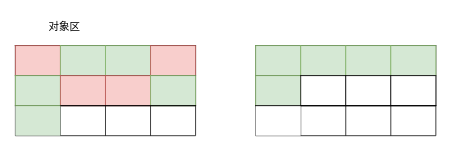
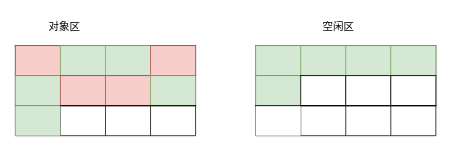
  <mxCell id="0" />
  <mxCell id="1" parent="0" />
  <mxCell id="2" value="" style="shape=table;startSize=0;container=1;collapsible=0;childLayout=tableLayout;labelBackgroundColor=none;rounded=1;top=1;" vertex="1" parent="1"><mxGeometry x="20" y="60" width="240" height="120" as="geometry" /></mxCell>
  <mxCell id="3" value="" style="shape=tableRow;horizontal=0;startSize=0;swimlaneHead=0;swimlaneBody=0;top=1;left=0;bottom=0;right=0;collapsible=0;dropTarget=0;fillColor=none;points=[[0,0.5],[1,0.5]];portConstraint=eastwest;labelBackgroundColor=none;rounded=1;" vertex="1" parent="2"><mxGeometry width="240" height="40" as="geometry" /></mxCell>
  <mxCell id="4" value="" style="shape=partialRectangle;html=1;whiteSpace=wrap;connectable=0;overflow=hidden;fillColor=#f8cecc;top=1;left=1;bottom=1;right=1;pointerEvents=1;labelBackgroundColor=none;rounded=1;strokeColor=#b85450;" vertex="1" parent="3"><mxGeometry width="60" height="40" as="geometry"><mxRectangle width="60" height="40" as="alternateBounds" /></mxGeometry></mxCell>
  <mxCell id="5" value="" style="shape=partialRectangle;html=1;whiteSpace=wrap;connectable=0;overflow=hidden;fillColor=#d5e8d4;top=1;left=1;bottom=1;right=1;pointerEvents=1;labelBackgroundColor=none;rounded=1;strokeColor=#82b366;" vertex="1" parent="3"><mxGeometry x="60" width="60" height="40" as="geometry"><mxRectangle width="60" height="40" as="alternateBounds" /></mxGeometry></mxCell>
  <mxCell id="6" value="" style="shape=partialRectangle;html=1;whiteSpace=wrap;connectable=0;overflow=hidden;fillColor=#d5e8d4;top=1;left=1;bottom=1;right=1;pointerEvents=1;labelBackgroundColor=none;rounded=1;strokeColor=#82b366;" vertex="1" parent="3"><mxGeometry x="120" width="60" height="40" as="geometry"><mxRectangle width="60" height="40" as="alternateBounds" /></mxGeometry></mxCell>
  <mxCell id="7" value="" style="shape=partialRectangle;html=1;whiteSpace=wrap;connectable=0;overflow=hidden;fillColor=#f8cecc;top=1;left=1;bottom=1;right=1;pointerEvents=1;labelBackgroundColor=none;rounded=1;strokeColor=#b85450;" vertex="1" parent="3"><mxGeometry x="180" width="60" height="40" as="geometry"><mxRectangle width="60" height="40" as="alternateBounds" /></mxGeometry></mxCell>
  <mxCell id="8" value="" style="shape=tableRow;horizontal=0;startSize=0;swimlaneHead=0;swimlaneBody=0;top=1;left=0;bottom=0;right=0;collapsible=0;dropTarget=0;fillColor=none;points=[[0,0.5],[1,0.5]];portConstraint=eastwest;labelBackgroundColor=none;rounded=1;" vertex="1" parent="2"><mxGeometry y="40" width="240" height="40" as="geometry" /></mxCell>
  <mxCell id="9" value="" style="shape=partialRectangle;html=1;whiteSpace=wrap;connectable=0;overflow=hidden;fillColor=#d5e8d4;top=1;left=1;bottom=1;right=1;pointerEvents=1;labelBackgroundColor=none;rounded=1;strokeColor=#82b366;" vertex="1" parent="8"><mxGeometry width="60" height="40" as="geometry"><mxRectangle width="60" height="40" as="alternateBounds" /></mxGeometry></mxCell>
  <mxCell id="10" value="" style="shape=partialRectangle;html=1;whiteSpace=wrap;connectable=0;overflow=hidden;fillColor=#f8cecc;top=1;left=1;bottom=1;right=1;pointerEvents=1;labelBackgroundColor=none;rounded=1;strokeColor=#b85450;" vertex="1" parent="8"><mxGeometry x="60" width="60" height="40" as="geometry"><mxRectangle width="60" height="40" as="alternateBounds" /></mxGeometry></mxCell>
  <mxCell id="11" value="" style="shape=partialRectangle;html=1;whiteSpace=wrap;connectable=0;overflow=hidden;fillColor=#f8cecc;top=1;left=1;bottom=1;right=1;pointerEvents=1;labelBackgroundColor=none;rounded=1;strokeColor=#b85450;" vertex="1" parent="8"><mxGeometry x="120" width="60" height="40" as="geometry"><mxRectangle width="60" height="40" as="alternateBounds" /></mxGeometry></mxCell>
  <mxCell id="12" value="" style="shape=partialRectangle;html=1;whiteSpace=wrap;connectable=0;overflow=hidden;fillColor=#d5e8d4;top=1;left=1;bottom=1;right=1;pointerEvents=1;labelBackgroundColor=none;rounded=1;strokeColor=#82b366;" vertex="1" parent="8"><mxGeometry x="180" width="60" height="40" as="geometry"><mxRectangle width="60" height="40" as="alternateBounds" /></mxGeometry></mxCell>
  <mxCell id="13" value="" style="shape=tableRow;horizontal=0;startSize=0;swimlaneHead=0;swimlaneBody=0;top=1;left=0;bottom=0;right=0;collapsible=0;dropTarget=0;fillColor=none;points=[[0,0.5],[1,0.5]];portConstraint=eastwest;labelBackgroundColor=none;rounded=1;" vertex="1" parent="2"><mxGeometry y="80" width="240" height="40" as="geometry" /></mxCell>
  <mxCell id="14" value="" style="shape=partialRectangle;html=1;whiteSpace=wrap;connectable=0;overflow=hidden;fillColor=#d5e8d4;top=1;left=0;bottom=0;right=0;pointerEvents=1;labelBackgroundColor=none;rounded=1;strokeColor=#82b366;" vertex="1" parent="13"><mxGeometry width="60" height="40" as="geometry"><mxRectangle width="60" height="40" as="alternateBounds" /></mxGeometry></mxCell>
  <mxCell id="15" value="" style="shape=partialRectangle;html=1;whiteSpace=wrap;connectable=0;overflow=hidden;fillColor=none;top=1;left=0;bottom=0;right=0;pointerEvents=1;labelBackgroundColor=none;rounded=1;" vertex="1" parent="13"><mxGeometry x="60" width="60" height="40" as="geometry"><mxRectangle width="60" height="40" as="alternateBounds" /></mxGeometry></mxCell>
  <mxCell id="16" value="" style="shape=partialRectangle;html=1;whiteSpace=wrap;connectable=0;overflow=hidden;fillColor=none;top=1;left=0;bottom=0;right=0;pointerEvents=1;labelBackgroundColor=none;rounded=1;" vertex="1" parent="13"><mxGeometry x="120" width="60" height="40" as="geometry"><mxRectangle width="60" height="40" as="alternateBounds" /></mxGeometry></mxCell>
  <mxCell id="17" value="" style="shape=partialRectangle;html=1;whiteSpace=wrap;connectable=0;overflow=hidden;fillColor=none;top=1;left=0;bottom=0;right=0;pointerEvents=1;labelBackgroundColor=none;rounded=1;" vertex="1" parent="13"><mxGeometry x="180" width="60" height="40" as="geometry"><mxRectangle width="60" height="40" as="alternateBounds" /></mxGeometry></mxCell>
  <mxCell id="18" value="" style="shape=table;startSize=0;container=1;collapsible=0;childLayout=tableLayout;labelBackgroundColor=none;rounded=1;top=1;" vertex="1" parent="1"><mxGeometry x="340" y="60" width="240" height="120" as="geometry" /></mxCell>
  <mxCell id="19" value="" style="shape=tableRow;horizontal=0;startSize=0;swimlaneHead=0;swimlaneBody=0;top=1;left=0;bottom=0;right=0;collapsible=0;dropTarget=0;fillColor=none;points=[[0,0.5],[1,0.5]];portConstraint=eastwest;labelBackgroundColor=none;rounded=1;" vertex="1" parent="18"><mxGeometry width="240" height="40" as="geometry" /></mxCell>
  <mxCell id="20" value="" style="shape=partialRectangle;html=1;whiteSpace=wrap;connectable=0;overflow=hidden;fillColor=#d5e8d4;top=1;left=1;bottom=1;right=1;pointerEvents=1;labelBackgroundColor=none;rounded=1;strokeColor=#82b366;" vertex="1" parent="19"><mxGeometry width="60" height="40" as="geometry"><mxRectangle width="60" height="40" as="alternateBounds" /></mxGeometry></mxCell>
  <mxCell id="21" value="" style="shape=partialRectangle;html=1;whiteSpace=wrap;connectable=0;overflow=hidden;fillColor=#d5e8d4;top=1;left=1;bottom=1;right=1;pointerEvents=1;labelBackgroundColor=none;rounded=1;strokeColor=#82b366;" vertex="1" parent="19"><mxGeometry x="60" width="60" height="40" as="geometry"><mxRectangle width="60" height="40" as="alternateBounds" /></mxGeometry></mxCell>
  <mxCell id="22" value="" style="shape=partialRectangle;html=1;whiteSpace=wrap;connectable=0;overflow=hidden;fillColor=#d5e8d4;top=1;left=1;bottom=1;right=1;pointerEvents=1;labelBackgroundColor=none;rounded=1;strokeColor=#82b366;" vertex="1" parent="19"><mxGeometry x="120" width="60" height="40" as="geometry"><mxRectangle width="60" height="40" as="alternateBounds" /></mxGeometry></mxCell>
  <mxCell id="23" value="" style="shape=partialRectangle;html=1;whiteSpace=wrap;connectable=0;overflow=hidden;fillColor=#d5e8d4;top=1;left=1;bottom=1;right=1;pointerEvents=1;labelBackgroundColor=none;rounded=1;strokeColor=#82b366;" vertex="1" parent="19"><mxGeometry x="180" width="60" height="40" as="geometry"><mxRectangle width="60" height="40" as="alternateBounds" /></mxGeometry></mxCell>
  <mxCell id="24" value="" style="shape=tableRow;horizontal=0;startSize=0;swimlaneHead=0;swimlaneBody=0;top=1;left=0;bottom=0;right=0;collapsible=0;dropTarget=0;fillColor=none;points=[[0,0.5],[1,0.5]];portConstraint=eastwest;labelBackgroundColor=none;rounded=1;" vertex="1" parent="18"><mxGeometry y="40" width="240" height="40" as="geometry" /></mxCell>
  <mxCell id="25" value="" style="shape=partialRectangle;html=1;whiteSpace=wrap;connectable=0;overflow=hidden;fillColor=#d5e8d4;top=1;left=1;bottom=1;right=1;pointerEvents=1;labelBackgroundColor=none;rounded=1;strokeColor=#82b366;" vertex="1" parent="24"><mxGeometry width="60" height="40" as="geometry"><mxRectangle width="60" height="40" as="alternateBounds" /></mxGeometry></mxCell>
  <mxCell id="26" value="" style="shape=partialRectangle;html=1;whiteSpace=wrap;connectable=0;overflow=hidden;top=1;left=1;bottom=1;right=1;pointerEvents=1;labelBackgroundColor=none;rounded=1;" vertex="1" parent="24"><mxGeometry x="60" width="60" height="40" as="geometry"><mxRectangle width="60" height="40" as="alternateBounds" /></mxGeometry></mxCell>
  <mxCell id="27" value="" style="shape=partialRectangle;html=1;whiteSpace=wrap;connectable=0;overflow=hidden;top=1;left=1;bottom=1;right=1;pointerEvents=1;labelBackgroundColor=none;rounded=1;" vertex="1" parent="24"><mxGeometry x="120" width="60" height="40" as="geometry"><mxRectangle width="60" height="40" as="alternateBounds" /></mxGeometry></mxCell>
  <mxCell id="28" value="" style="shape=partialRectangle;html=1;whiteSpace=wrap;connectable=0;overflow=hidden;top=1;left=1;bottom=1;right=1;pointerEvents=1;labelBackgroundColor=none;rounded=1;" vertex="1" parent="24"><mxGeometry x="180" width="60" height="40" as="geometry"><mxRectangle width="60" height="40" as="alternateBounds" /></mxGeometry></mxCell>
  <mxCell id="29" value="" style="shape=tableRow;horizontal=0;startSize=0;swimlaneHead=0;swimlaneBody=0;top=1;left=0;bottom=0;right=0;collapsible=0;dropTarget=0;fillColor=none;points=[[0,0.5],[1,0.5]];portConstraint=eastwest;labelBackgroundColor=none;rounded=1;" vertex="1" parent="18"><mxGeometry y="80" width="240" height="40" as="geometry" /></mxCell>
  <mxCell id="30" value="" style="shape=partialRectangle;html=1;whiteSpace=wrap;connectable=0;overflow=hidden;top=1;left=0;bottom=0;right=0;pointerEvents=1;labelBackgroundColor=none;rounded=1;" vertex="1" parent="29"><mxGeometry width="60" height="40" as="geometry"><mxRectangle width="60" height="40" as="alternateBounds" /></mxGeometry></mxCell>
  <mxCell id="31" value="" style="shape=partialRectangle;html=1;whiteSpace=wrap;connectable=0;overflow=hidden;fillColor=none;top=1;left=0;bottom=0;right=0;pointerEvents=1;labelBackgroundColor=none;rounded=1;" vertex="1" parent="29"><mxGeometry x="60" width="60" height="40" as="geometry"><mxRectangle width="60" height="40" as="alternateBounds" /></mxGeometry></mxCell>
  <mxCell id="32" value="" style="shape=partialRectangle;html=1;whiteSpace=wrap;connectable=0;overflow=hidden;fillColor=none;top=1;left=0;bottom=0;right=0;pointerEvents=1;labelBackgroundColor=none;rounded=1;" vertex="1" parent="29"><mxGeometry x="120" width="60" height="40" as="geometry"><mxRectangle width="60" height="40" as="alternateBounds" /></mxGeometry></mxCell>
  <mxCell id="33" value="" style="shape=partialRectangle;html=1;whiteSpace=wrap;connectable=0;overflow=hidden;fillColor=none;top=1;left=0;bottom=0;right=0;pointerEvents=1;labelBackgroundColor=none;rounded=1;" vertex="1" parent="29"><mxGeometry x="180" width="60" height="40" as="geometry"><mxRectangle width="60" height="40" as="alternateBounds" /></mxGeometry></mxCell>
  <mxCell id="34" value="对象区" style="text;html=1;align=center;verticalAlign=middle;resizable=0;points=[];autosize=1;strokeColor=none;fillColor=none;fontFamily=Helvetica;fontSize=14;fontColor=default;labelBackgroundColor=none;" vertex="1" parent="1"><mxGeometry x="50" y="20" width="70" height="30" as="geometry" /></mxCell>
+ <mxCell id="35" value="空闲区" style="text;html=1;align=center;verticalAlign=middle;resizable=0;points=[];autosize=1;strokeColor=none;fillColor=none;fontFamily=Helvetica;fontSize=14;fontColor=default;labelBackgroundColor=none;" vertex="1" parent="1"><mxGeometry x="415" y="20" width="70" height="30" as="geometry" /></mxCell>
